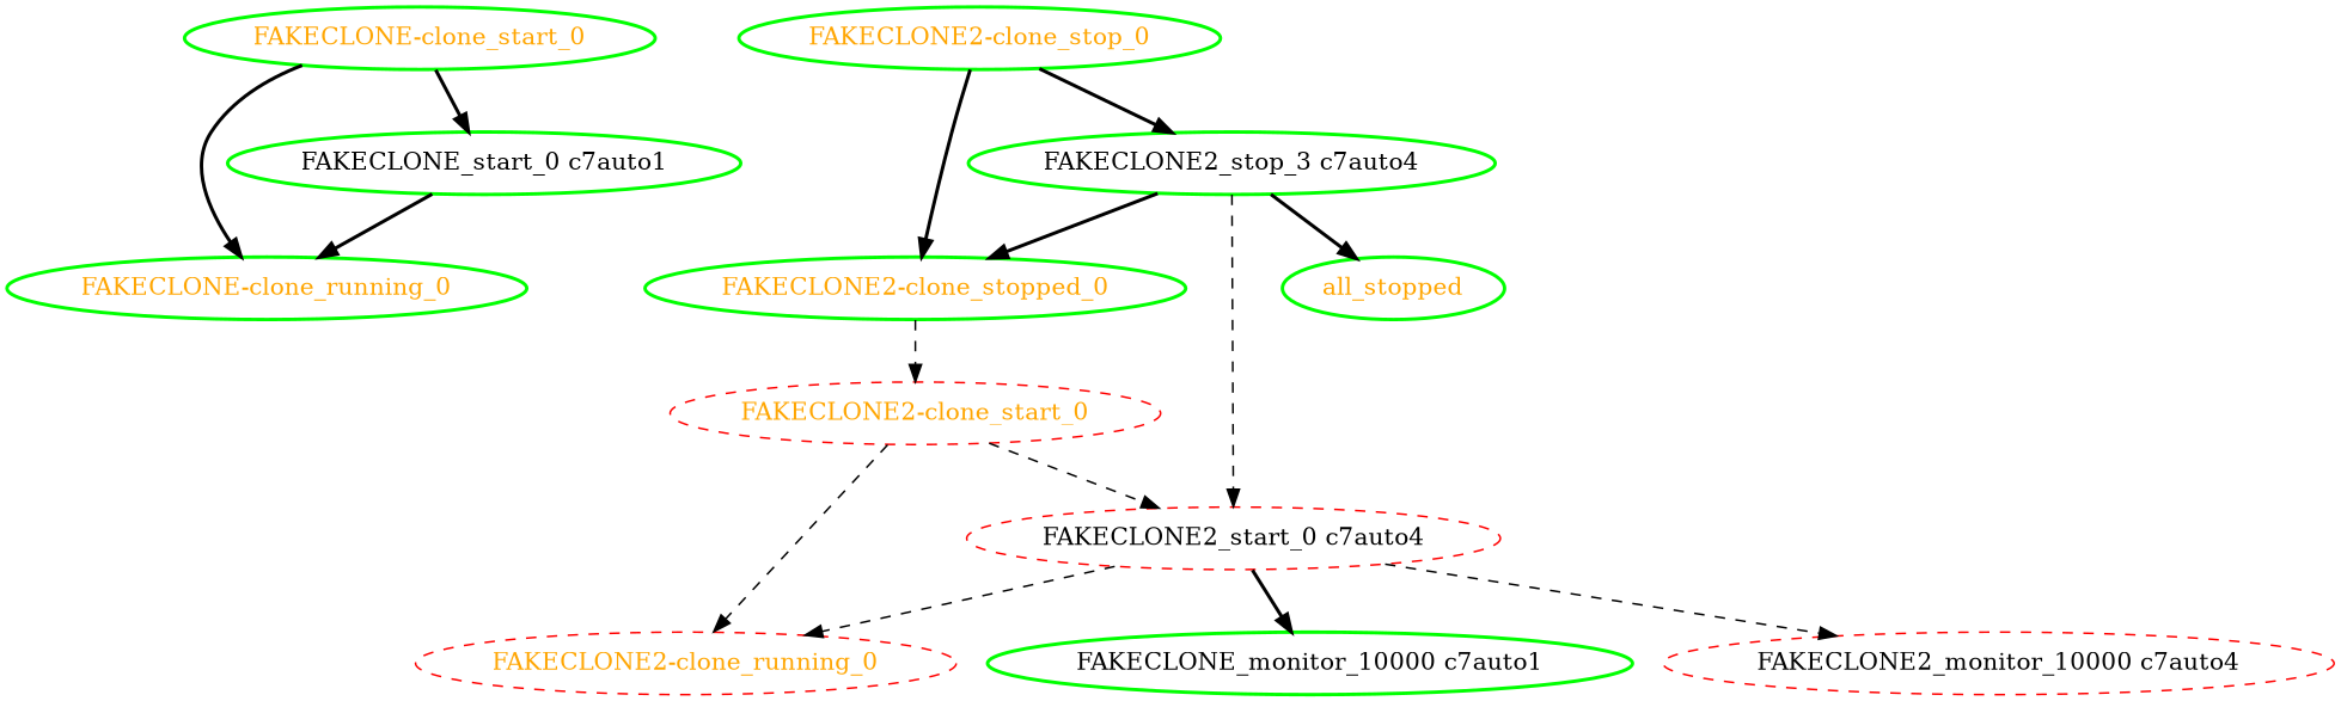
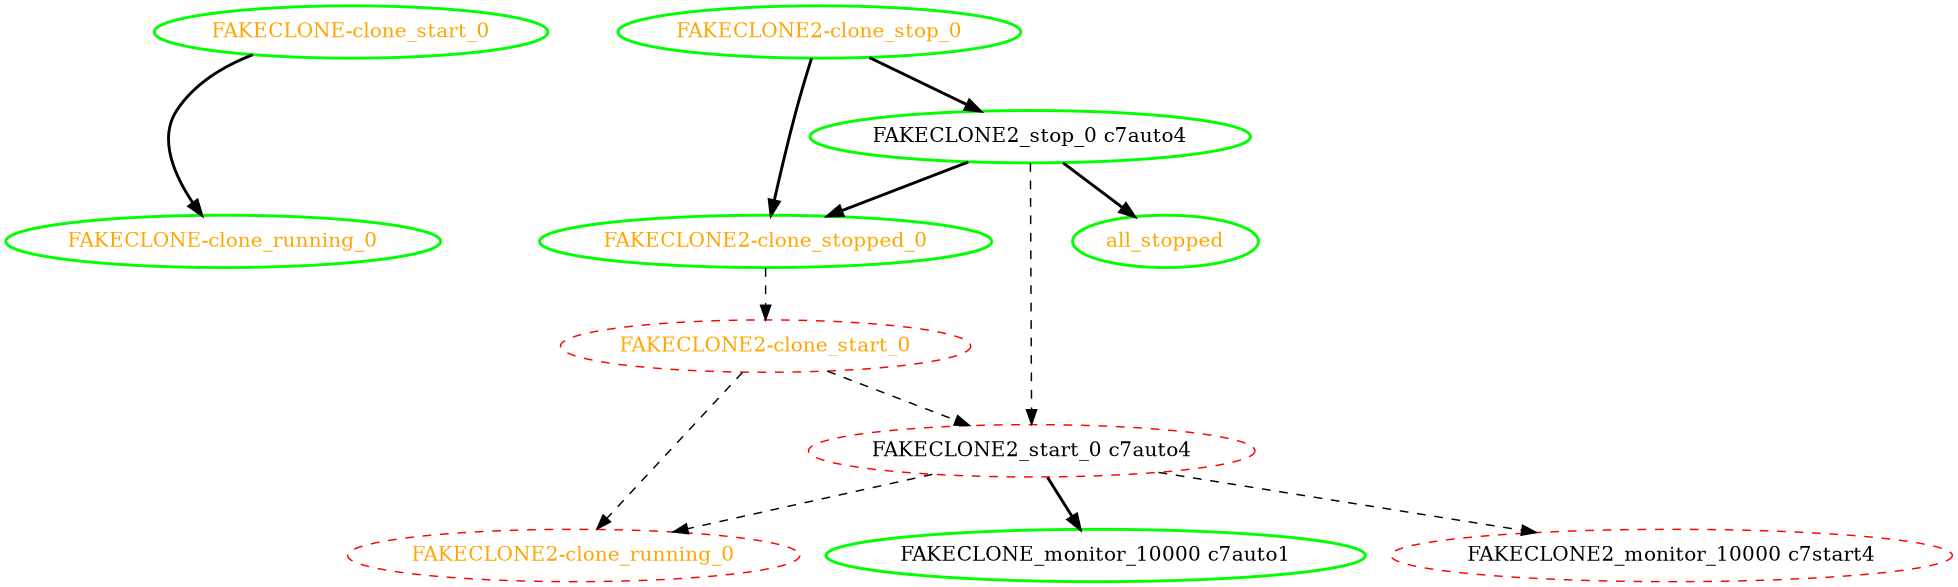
  digraph {
    node [color=green fontcolor=orange style=bold]
    edge [style=bold]
    "FAKECLONE-clone_start_0"
    "FAKECLONE-clone_running_0"
-   "FAKECLONE_start_0 c7auto1" [fontcolor=black]
    "FAKECLONE_monitor_10000 c7auto1" [fontcolor=black]
    "FAKECLONE2-clone_running_0" [color=red style=dashed]
    "FAKECLONE2-clone_start_0" [color=red style=dashed]
    "FAKECLONE2_start_0 c7auto4" [color=red fontcolor=black style=dashed]
-   "FAKECLONE2_monitor_10000 c7auto4" [color=red fontcolor=black style=dashed]
+   "FAKECLONE2_monitor_10000 c7auto4" [color=red fontcolor=black style=dashed label="FAKECLONE2_monitor_10000 c7start4"]
    "FAKECLONE2-clone_stop_0"
    "FAKECLONE2-clone_stopped_0"
-   "FAKECLONE2_stop_0 c7auto4" [fontcolor=black label="FAKECLONE2_stop_3 c7auto4"]
+   "FAKECLONE2_stop_0 c7auto4" [fontcolor=black]
    all_stopped
    "FAKECLONE-clone_start_0" -> "FAKECLONE-clone_running_0"
-   "FAKECLONE-clone_start_0" -> "FAKECLONE_start_0 c7auto1"
-   "FAKECLONE_start_0 c7auto1" -> "FAKECLONE-clone_running_0"
    "FAKECLONE2-clone_start_0" -> "FAKECLONE2-clone_running_0" [style=dashed]
    "FAKECLONE2-clone_start_0" -> "FAKECLONE2_start_0 c7auto4" [style=dashed]
    "FAKECLONE2_start_0 c7auto4" -> "FAKECLONE_monitor_10000 c7auto1"
    "FAKECLONE2_start_0 c7auto4" -> "FAKECLONE2-clone_running_0" [style=dashed]
    "FAKECLONE2_start_0 c7auto4" -> "FAKECLONE2_monitor_10000 c7auto4" [style=dashed]
    "FAKECLONE2-clone_stop_0" -> "FAKECLONE2-clone_stopped_0"
    "FAKECLONE2-clone_stop_0" -> "FAKECLONE2_stop_0 c7auto4"
    "FAKECLONE2-clone_stopped_0" -> "FAKECLONE2-clone_start_0" [style=dashed]
    "FAKECLONE2_stop_0 c7auto4" -> "FAKECLONE2_start_0 c7auto4" [style=dashed]
    "FAKECLONE2_stop_0 c7auto4" -> "FAKECLONE2-clone_stopped_0"
    "FAKECLONE2_stop_0 c7auto4" -> all_stopped
  }
